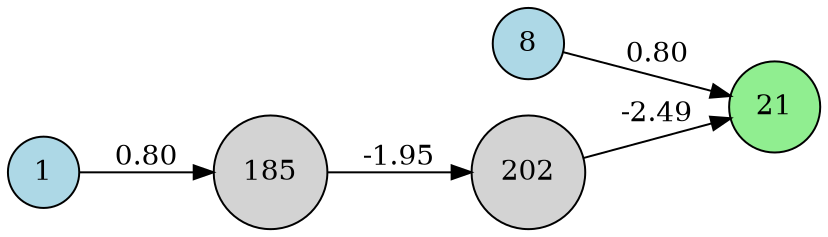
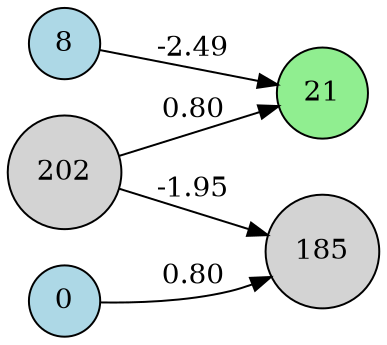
  digraph {
    rankdir=LR
    node [fillcolor=lightblue shape=circle style=filled]
    n1 [label=8]
    n2 [fillcolor=lightgreen label=21]
-   n3 [label=1]
+   n3 [label=0]
    n4 [fillcolor=lightgray label=185]
    n5 [fillcolor=lightgray label=202]
-   n1 -> n2 [label=0.80]
+   n1 -> n2 [label=-2.49]
    n3 -> n4 [label=0.80]
-   n4 -> n5 [label=-1.95]
-   n5 -> n2 [label=-2.49]
+   n5 -> n4 [label=-1.95]
+   n5 -> n2 [label=0.80]
  }
